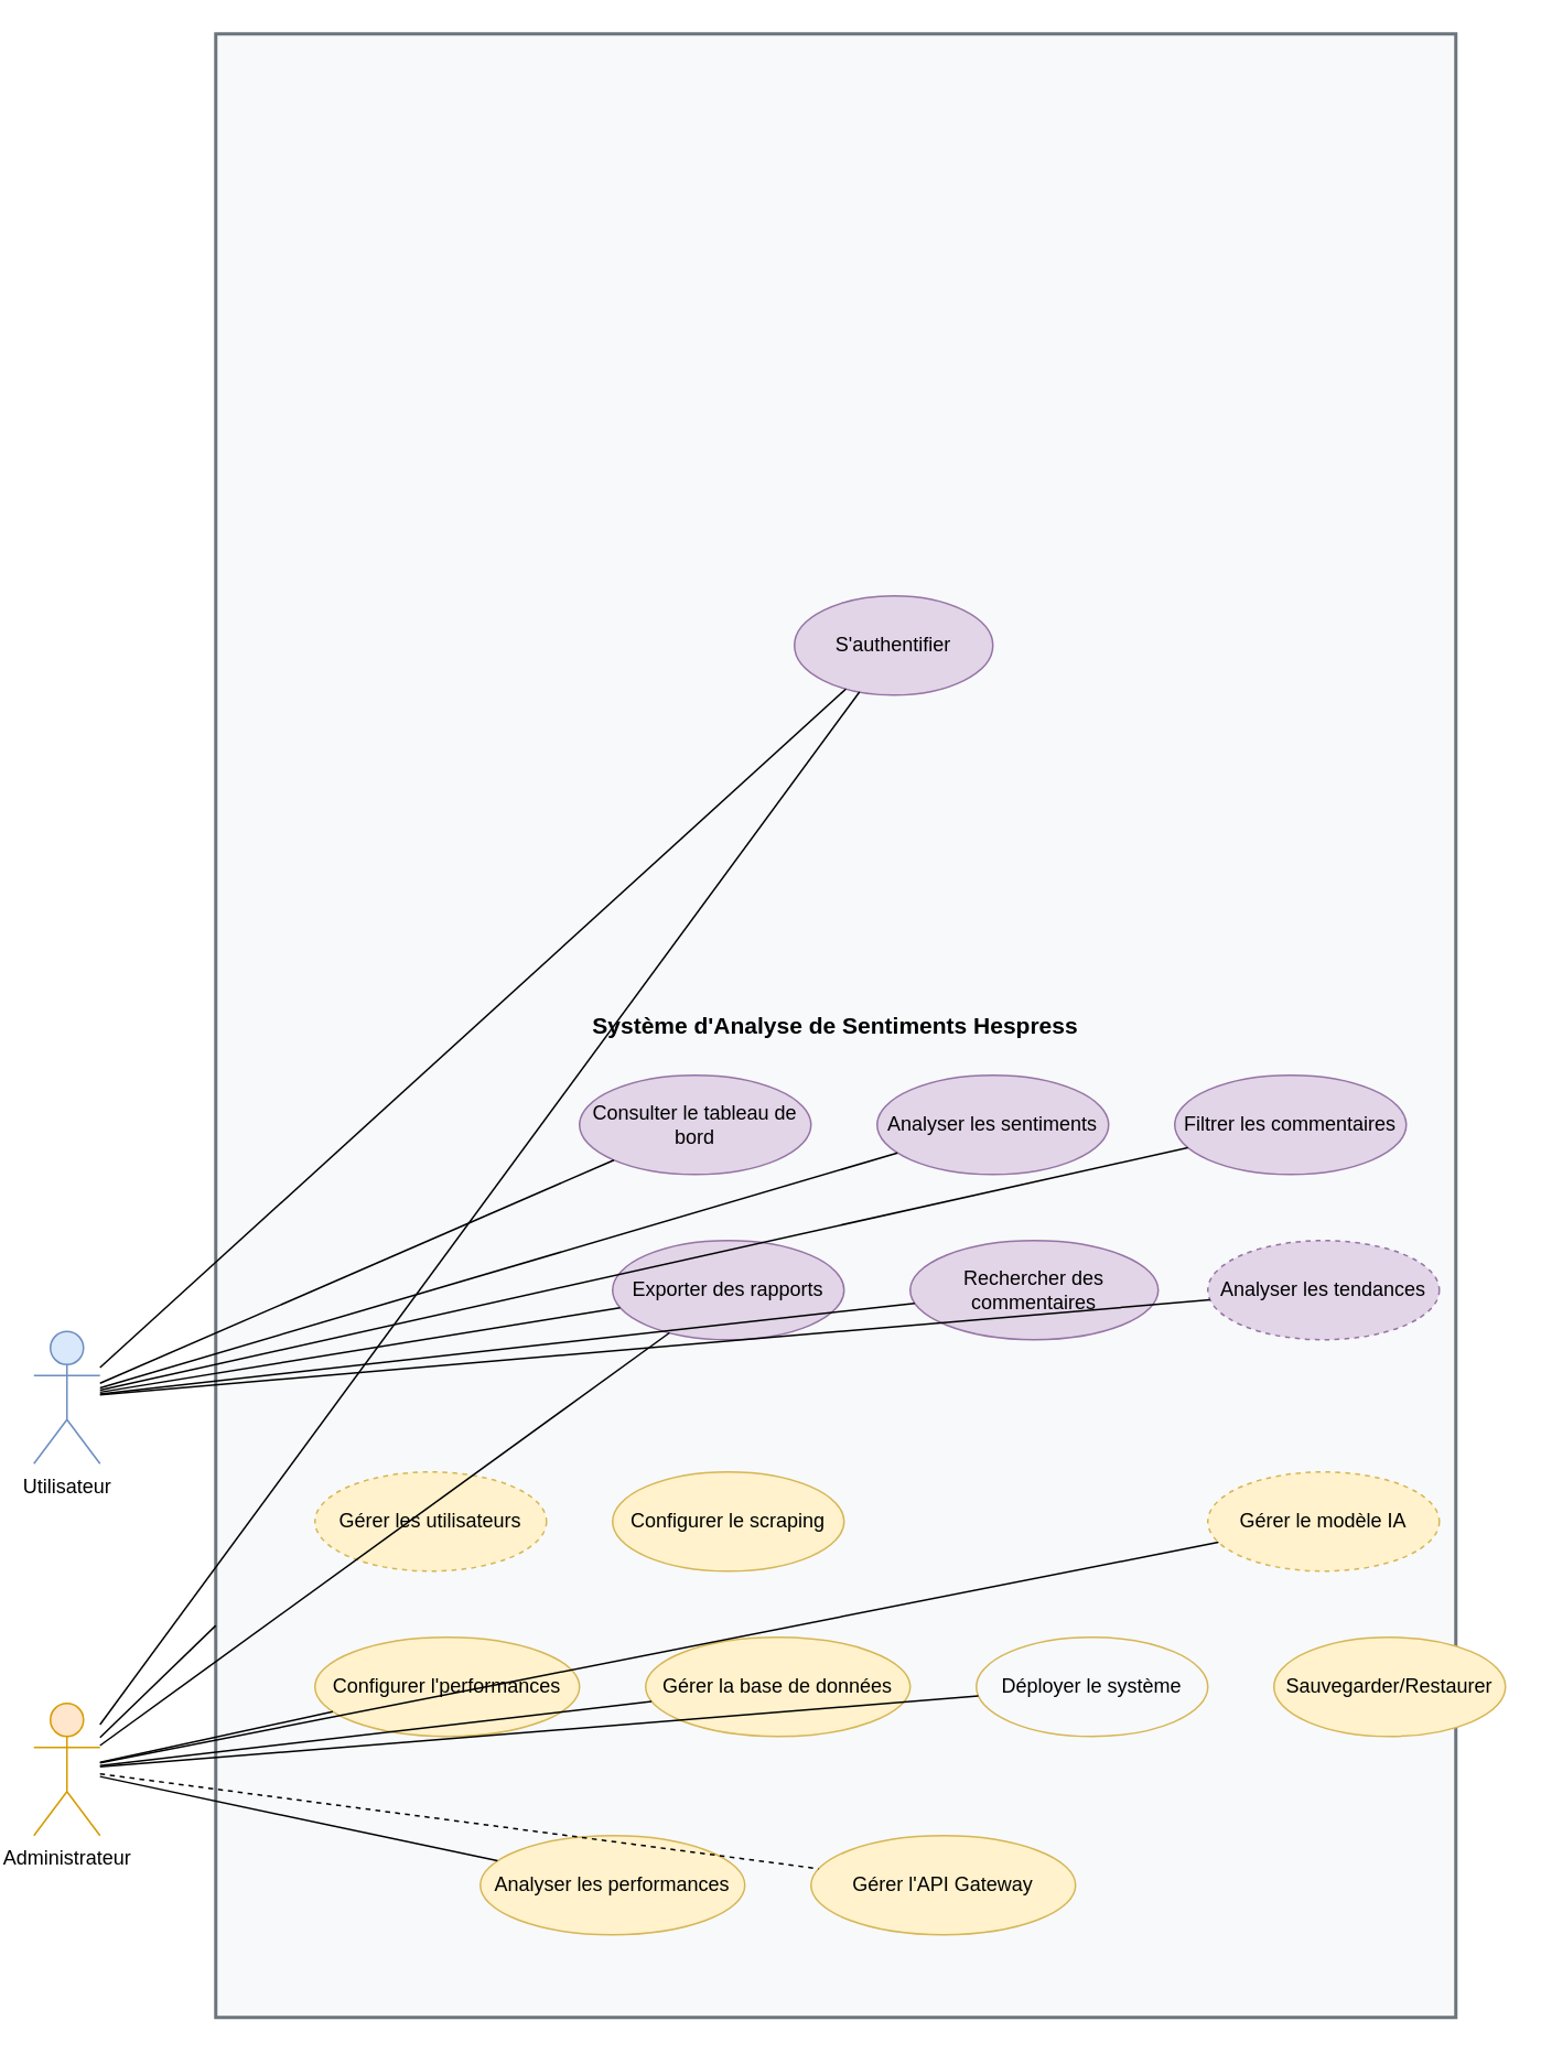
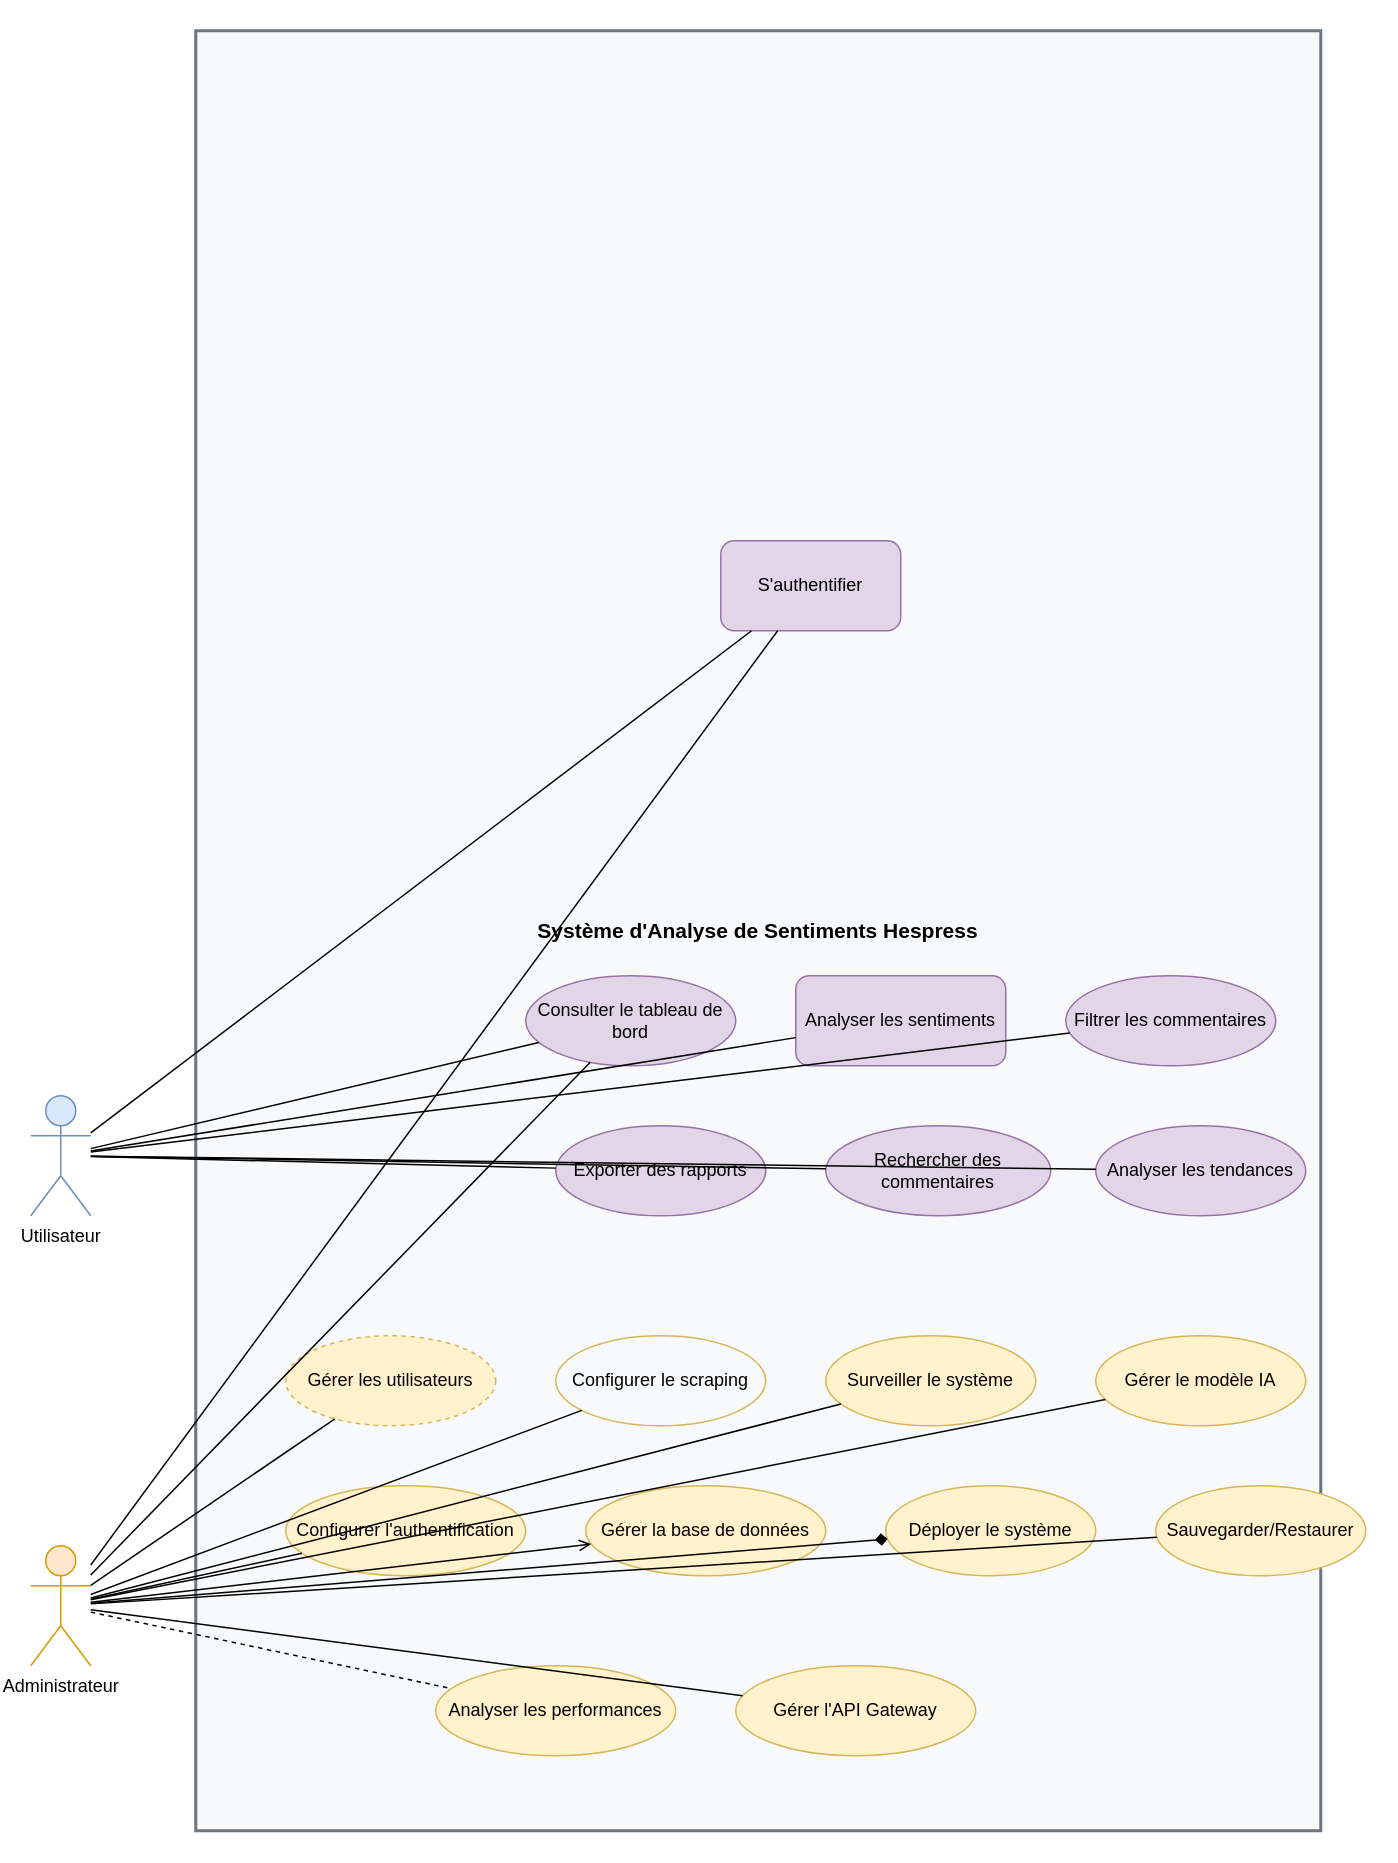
  <mxCell id="0" />
  <mxCell id="1" parent="0" />
  <mxCell id="2" value="Système d'Analyse de Sentiments Hespress" style="rounded=0;whiteSpace=wrap;html=1;fillColor=#f8f9fa;strokeColor=#6c757d;strokeWidth=2;fontSize=14;fontStyle=1;" parent="1" vertex="1"><mxGeometry x="130" y="20" width="750" height="1200" as="geometry" /></mxCell>
- <mxCell id="3" value="Utilisateur" style="shape=umlActor;html=1;verticalLabelPosition=bottom;verticalAlign=top;align=center;fillColor=#dae8fc;strokeColor=#6c8ebf;" parent="1" vertex="1"><mxGeometry x="20" y="805" width="40" height="80" as="geometry" /></mxCell>
+ <mxCell id="3" value="Utilisateur" style="shape=umlActor;html=1;verticalLabelPosition=bottom;verticalAlign=top;align=center;fillColor=#dae8fc;strokeColor=#6c8ebf;" parent="1" vertex="1"><mxGeometry x="20" y="730" width="40" height="80" as="geometry" /></mxCell>
  <mxCell id="4" value="Administrateur" style="shape=umlActor;html=1;verticalLabelPosition=bottom;verticalAlign=top;align=center;fillColor=#ffe6cc;strokeColor=#d79b00;" parent="1" vertex="1"><mxGeometry x="20" y="1030" width="40" height="80" as="geometry" /></mxCell>
- <mxCell id="5" value="S'authentifier" style="ellipse;whiteSpace=wrap;html=1;fillColor=#e1d5e7;strokeColor=#9673a6;" parent="1" vertex="1"><mxGeometry x="480" y="360" width="120" height="60" as="geometry" /></mxCell>
+ <mxCell id="5" value="S'authentifier" style="whiteSpace=wrap;html=1;fillColor=#e1d5e7;strokeColor=#9673a6;rounded=1;" parent="1" vertex="1"><mxGeometry x="480" y="360" width="120" height="60" as="geometry" /></mxCell>
  <mxCell id="6" value="Consulter le tableau de bord" style="ellipse;whiteSpace=wrap;html=1;fillColor=#e1d5e7;strokeColor=#9673a6;" parent="1" vertex="1"><mxGeometry x="350" y="650" width="140" height="60" as="geometry" /></mxCell>
- <mxCell id="7" value="Analyser les sentiments" style="ellipse;whiteSpace=wrap;html=1;fillColor=#e1d5e7;strokeColor=#9673a6;" parent="1" vertex="1"><mxGeometry x="530" y="650" width="140" height="60" as="geometry" /></mxCell>
+ <mxCell id="7" value="Analyser les sentiments" style="whiteSpace=wrap;html=1;fillColor=#e1d5e7;strokeColor=#9673a6;rounded=1;" parent="1" vertex="1"><mxGeometry x="530" y="650" width="140" height="60" as="geometry" /></mxCell>
  <mxCell id="8" value="Filtrer les commentaires" style="ellipse;whiteSpace=wrap;html=1;fillColor=#e1d5e7;strokeColor=#9673a6;" parent="1" vertex="1"><mxGeometry x="710" y="650" width="140" height="60" as="geometry" /></mxCell>
  <mxCell id="9" value="Exporter des rapports" style="ellipse;whiteSpace=wrap;html=1;fillColor=#e1d5e7;strokeColor=#9673a6;" parent="1" vertex="1"><mxGeometry x="370" y="750" width="140" height="60" as="geometry" /></mxCell>
  <mxCell id="10" value="Rechercher des commentaires" style="ellipse;whiteSpace=wrap;html=1;fillColor=#e1d5e7;strokeColor=#9673a6;" parent="1" vertex="1"><mxGeometry x="550" y="750" width="150" height="60" as="geometry" /></mxCell>
- <mxCell id="11" value="Analyser les tendances" style="ellipse;whiteSpace=wrap;html=1;fillColor=#e1d5e7;strokeColor=#9673a6;dashed=1;" parent="1" vertex="1"><mxGeometry x="730" y="750" width="140" height="60" as="geometry" /></mxCell>
+ <mxCell id="11" value="Analyser les tendances" style="ellipse;whiteSpace=wrap;html=1;fillColor=#e1d5e7;strokeColor=#9673a6;" parent="1" vertex="1"><mxGeometry x="730" y="750" width="140" height="60" as="geometry" /></mxCell>
  <mxCell id="12" value="Gérer les utilisateurs" style="ellipse;whiteSpace=wrap;html=1;fillColor=#fff2cc;strokeColor=#d6b656;dashed=1;" parent="1" vertex="1"><mxGeometry x="190" y="890" width="140" height="60" as="geometry" /></mxCell>
- <mxCell id="13" value="Configurer le scraping" style="ellipse;whiteSpace=wrap;html=1;fillColor=#fff2cc;strokeColor=#d6b656;" parent="1" vertex="1"><mxGeometry x="370" y="890" width="140" height="60" as="geometry" /></mxCell>
- <mxCell id="15" value="Gérer le modèle IA" style="ellipse;whiteSpace=wrap;html=1;fillColor=#fff2cc;strokeColor=#d6b656;dashed=1;" parent="1" vertex="1"><mxGeometry x="730" y="890" width="140" height="60" as="geometry" /></mxCell>
- <mxCell id="16" value="Configurer l'performances" style="ellipse;whiteSpace=wrap;html=1;fillColor=#fff2cc;strokeColor=#d6b656;" parent="1" vertex="1"><mxGeometry x="190" y="990" width="160" height="60" as="geometry" /></mxCell>
+ <mxCell id="13" value="Configurer le scraping" style="ellipse;whiteSpace=wrap;html=1;fillColor=#f8f9fa;strokeColor=#d6b656;" parent="1" vertex="1"><mxGeometry x="370" y="890" width="140" height="60" as="geometry" /></mxCell>
+ <mxCell id="14" value="Surveiller le système" style="ellipse;whiteSpace=wrap;html=1;fillColor=#fff2cc;strokeColor=#d6b656;" parent="1" vertex="1"><mxGeometry x="550" y="890" width="140" height="60" as="geometry" /></mxCell>
+ <mxCell id="15" value="Gérer le modèle IA" style="ellipse;whiteSpace=wrap;html=1;fillColor=#fff2cc;strokeColor=#d6b656;" parent="1" vertex="1"><mxGeometry x="730" y="890" width="140" height="60" as="geometry" /></mxCell>
+ <mxCell id="16" value="Configurer l'authentification" style="ellipse;whiteSpace=wrap;html=1;fillColor=#fff2cc;strokeColor=#d6b656;" parent="1" vertex="1"><mxGeometry x="190" y="990" width="160" height="60" as="geometry" /></mxCell>
  <mxCell id="17" value="Gérer la base de données" style="ellipse;whiteSpace=wrap;html=1;fillColor=#fff2cc;strokeColor=#d6b656;" parent="1" vertex="1"><mxGeometry x="390" y="990" width="160" height="60" as="geometry" /></mxCell>
- <mxCell id="18" value="Déployer le système" style="ellipse;whiteSpace=wrap;html=1;fillColor=#f8f9fa;strokeColor=#d6b656;" parent="1" vertex="1"><mxGeometry x="590" y="990" width="140" height="60" as="geometry" /></mxCell>
+ <mxCell id="18" value="Déployer le système" style="ellipse;whiteSpace=wrap;html=1;fillColor=#fff2cc;strokeColor=#d6b656;" parent="1" vertex="1"><mxGeometry x="590" y="990" width="140" height="60" as="geometry" /></mxCell>
  <mxCell id="19" value="Sauvegarder/Restaurer" style="ellipse;whiteSpace=wrap;html=1;fillColor=#fff2cc;strokeColor=#d6b656;" parent="1" vertex="1"><mxGeometry x="770" y="990" width="140" height="60" as="geometry" /></mxCell>
  <mxCell id="20" value="Analyser les performances" style="ellipse;whiteSpace=wrap;html=1;fillColor=#fff2cc;strokeColor=#d6b656;" parent="1" vertex="1"><mxGeometry x="290" y="1110" width="160" height="60" as="geometry" /></mxCell>
  <mxCell id="21" value="Gérer l'API Gateway" style="ellipse;whiteSpace=wrap;html=1;fillColor=#fff2cc;strokeColor=#d6b656;" parent="1" vertex="1"><mxGeometry x="490" y="1110" width="160" height="60" as="geometry" /></mxCell>
  <mxCell id="22" value="" style="endArrow=none;html=1;rounded=0;" parent="1" source="3" target="5" edge="1"><mxGeometry width="50" height="50" relative="1" as="geometry"><mxPoint x="370" y="930" as="sourcePoint" /><mxPoint x="420" y="880" as="targetPoint" /></mxGeometry></mxCell>
  <mxCell id="23" value="" style="endArrow=none;html=1;rounded=0;" parent="1" source="3" target="6" edge="1"><mxGeometry width="50" height="50" relative="1" as="geometry"><mxPoint x="370" y="930" as="sourcePoint" /><mxPoint x="420" y="880" as="targetPoint" /></mxGeometry></mxCell>
  <mxCell id="24" value="" style="endArrow=none;html=1;rounded=0;" parent="1" source="3" target="7" edge="1"><mxGeometry width="50" height="50" relative="1" as="geometry"><mxPoint x="370" y="930" as="sourcePoint" /><mxPoint x="420" y="880" as="targetPoint" /></mxGeometry></mxCell>
  <mxCell id="25" value="" style="endArrow=none;html=1;rounded=0;" parent="1" source="3" target="8" edge="1"><mxGeometry width="50" height="50" relative="1" as="geometry"><mxPoint x="370" y="930" as="sourcePoint" /><mxPoint x="420" y="880" as="targetPoint" /></mxGeometry></mxCell>
  <mxCell id="26" value="" style="endArrow=none;html=1;rounded=0;" parent="1" source="3" target="9" edge="1"><mxGeometry width="50" height="50" relative="1" as="geometry"><mxPoint x="370" y="930" as="sourcePoint" /><mxPoint x="420" y="880" as="targetPoint" /></mxGeometry></mxCell>
  <mxCell id="27" value="" style="endArrow=none;html=1;rounded=0;" parent="1" source="3" target="10" edge="1"><mxGeometry width="50" height="50" relative="1" as="geometry"><mxPoint x="370" y="930" as="sourcePoint" /><mxPoint x="420" y="880" as="targetPoint" /></mxGeometry></mxCell>
  <mxCell id="28" value="" style="endArrow=none;html=1;rounded=0;" parent="1" source="3" target="11" edge="1"><mxGeometry width="50" height="50" relative="1" as="geometry"><mxPoint x="370" y="930" as="sourcePoint" /><mxPoint x="420" y="880" as="targetPoint" /></mxGeometry></mxCell>
  <mxCell id="29" value="" style="endArrow=none;html=1;rounded=0;" parent="1" source="4" target="5" edge="1"><mxGeometry width="50" height="50" relative="1" as="geometry"><mxPoint x="370" y="930" as="sourcePoint" /><mxPoint x="420" y="880" as="targetPoint" /></mxGeometry></mxCell>
+ <mxCell id="30" value="" style="endArrow=none;html=1;rounded=0;" parent="1" source="4" target="12" edge="1"><mxGeometry width="50" height="50" relative="1" as="geometry"><mxPoint x="370" y="930" as="sourcePoint" /><mxPoint x="420" y="880" as="targetPoint" /></mxGeometry></mxCell>
+ <mxCell id="31" value="" style="endArrow=none;html=1;rounded=0;" parent="1" source="4" target="13" edge="1"><mxGeometry width="50" height="50" relative="1" as="geometry"><mxPoint x="370" y="930" as="sourcePoint" /><mxPoint x="420" y="880" as="targetPoint" /></mxGeometry></mxCell>
+ <mxCell id="32" value="" style="endArrow=none;html=1;rounded=0;" parent="1" source="4" target="14" edge="1"><mxGeometry width="50" height="50" relative="1" as="geometry"><mxPoint x="370" y="930" as="sourcePoint" /><mxPoint x="420" y="880" as="targetPoint" /></mxGeometry></mxCell>
  <mxCell id="33" value="" style="endArrow=none;html=1;rounded=0;" parent="1" source="4" target="15" edge="1"><mxGeometry width="50" height="50" relative="1" as="geometry"><mxPoint x="370" y="930" as="sourcePoint" /><mxPoint x="420" y="880" as="targetPoint" /></mxGeometry></mxCell>
  <mxCell id="34" value="" style="endArrow=none;html=1;rounded=0;" parent="1" source="4" target="16" edge="1"><mxGeometry width="50" height="50" relative="1" as="geometry"><mxPoint x="370" y="930" as="sourcePoint" /><mxPoint x="420" y="880" as="targetPoint" /></mxGeometry></mxCell>
- <mxCell id="35" value="" style="endArrow=none;html=1;rounded=0;" parent="1" source="4" target="17" edge="1"><mxGeometry width="50" height="50" relative="1" as="geometry"><mxPoint x="370" y="930" as="sourcePoint" /><mxPoint x="420" y="880" as="targetPoint" /></mxGeometry></mxCell>
- <mxCell id="36" value="" style="endArrow=none;html=1;rounded=0;" parent="1" source="4" target="18" edge="1"><mxGeometry width="50" height="50" relative="1" as="geometry"><mxPoint x="370" y="930" as="sourcePoint" /><mxPoint x="420" y="880" as="targetPoint" /></mxGeometry></mxCell>
- <mxCell id="37" value="" style="endArrow=none;html=1;rounded=0;" parent="1" source="4" target="2" edge="1"><mxGeometry width="50" height="50" relative="1" as="geometry"><mxPoint x="370" y="930" as="sourcePoint" /><mxPoint x="420" y="880" as="targetPoint" /></mxGeometry></mxCell>
- <mxCell id="38" value="" style="endArrow=none;html=1;rounded=0;" parent="1" source="4" target="20" edge="1"><mxGeometry width="50" height="50" relative="1" as="geometry"><mxPoint x="370" y="930" as="sourcePoint" /><mxPoint x="420" y="880" as="targetPoint" /></mxGeometry></mxCell>
- <mxCell id="39" value="" style="endArrow=none;html=1;rounded=0;dashed=1;" parent="1" source="4" target="21" edge="1"><mxGeometry width="50" height="50" relative="1" as="geometry"><mxPoint x="370" y="930" as="sourcePoint" /><mxPoint x="420" y="880" as="targetPoint" /></mxGeometry></mxCell>
- <mxCell id="41" value="" style="endArrow=none;html=1;rounded=0;strokeStyle=dashed;" parent="1" source="4" target="9" edge="1"><mxGeometry width="50" height="50" relative="1" as="geometry"><mxPoint x="370" y="930" as="sourcePoint" /><mxPoint x="420" y="880" as="targetPoint" /></mxGeometry></mxCell>
+ <mxCell id="35" value="" style="endArrow=open;html=1;rounded=0;" parent="1" source="4" target="17" edge="1"><mxGeometry width="50" height="50" relative="1" as="geometry"><mxPoint x="370" y="930" as="sourcePoint" /><mxPoint x="420" y="880" as="targetPoint" /></mxGeometry></mxCell>
+ <mxCell id="36" value="" style="endArrow=diamond;html=1;rounded=0;" parent="1" source="4" target="18" edge="1"><mxGeometry width="50" height="50" relative="1" as="geometry"><mxPoint x="370" y="930" as="sourcePoint" /><mxPoint x="420" y="880" as="targetPoint" /></mxGeometry></mxCell>
+ <mxCell id="37" value="" style="endArrow=none;html=1;rounded=0;" parent="1" source="4" target="19" edge="1"><mxGeometry width="50" height="50" relative="1" as="geometry"><mxPoint x="370" y="930" as="sourcePoint" /><mxPoint x="420" y="880" as="targetPoint" /></mxGeometry></mxCell>
+ <mxCell id="38" value="" style="endArrow=none;html=1;rounded=0;dashed=1;" parent="1" source="4" target="20" edge="1"><mxGeometry width="50" height="50" relative="1" as="geometry"><mxPoint x="370" y="930" as="sourcePoint" /><mxPoint x="420" y="880" as="targetPoint" /></mxGeometry></mxCell>
+ <mxCell id="39" value="" style="endArrow=none;html=1;rounded=0;" parent="1" source="4" target="21" edge="1"><mxGeometry width="50" height="50" relative="1" as="geometry"><mxPoint x="370" y="930" as="sourcePoint" /><mxPoint x="420" y="880" as="targetPoint" /></mxGeometry></mxCell>
+ <mxCell id="40" value="" style="endArrow=none;html=1;rounded=0;strokeStyle=dashed;" parent="1" source="4" target="6" edge="1"><mxGeometry width="50" height="50" relative="1" as="geometry"><mxPoint x="370" y="930" as="sourcePoint" /><mxPoint x="420" y="880" as="targetPoint" /></mxGeometry></mxCell>
